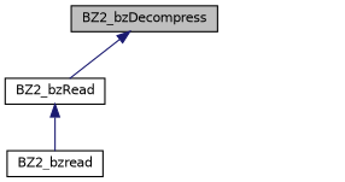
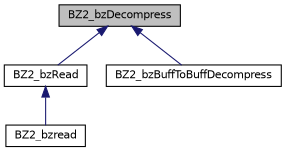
  digraph {
    rankdir=TB
    node [color=black fillcolor=white fontname=Helvetica fontsize=10 shape=record style=filled]
    edge [color=midnightblue dir=back fontname=Helvetica fontsize=10 labelfontname=Helvetica labelfontsize=10 style=solid]
    n1 [fillcolor=grey75 fontcolor=black height=0.2 label=BZ2_bzDecompress width=0.4]
    n2 [height=0.2 label=BZ2_bzRead width=0.4]
+   n3 [height=0.2 label=BZ2_bzBuffToBuffDecompress width=0.4]
    n4 [height=0.2 label=BZ2_bzread width=0.4]
    n1 -> n2
+   n1 -> n3
    n2 -> n4
  }
